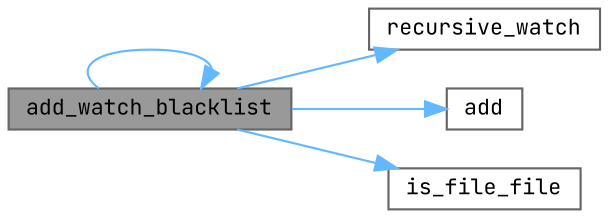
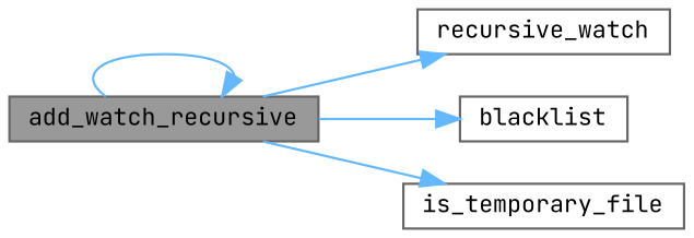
  digraph {
    fontname="JetBrains Mono"
    rankdir=LR
    node [color=grey40 fillcolor=white fontname="JetBrains Mono" fontsize=10 shape=box style=filled]
    edge [color=steelblue1 fontname="JetBrains Mono" fontsize=10 labelfontname=Helvetica labelfontsize=10 style=solid]
-   n1 [color=gray40 fillcolor=grey60 fontcolor=black height=0.2 label=add_watch_blacklist width=0.4]
+   n1 [color=gray40 fillcolor=grey60 fontcolor=black height=0.2 label=add_watch_recursive width=0.4]
    n2 [height=0.2 label=recursive_watch width=0.4]
-   n3 [height=0.2 label=add width=0.4]
-   n4 [height=0.2 label=is_file_file width=0.4]
+   n3 [height=0.2 label=blacklist width=0.4]
+   n4 [height=0.2 label=is_temporary_file width=0.4]
    n1 -> n1
    n1 -> n2
    n1 -> n3
    n1 -> n4
  }
